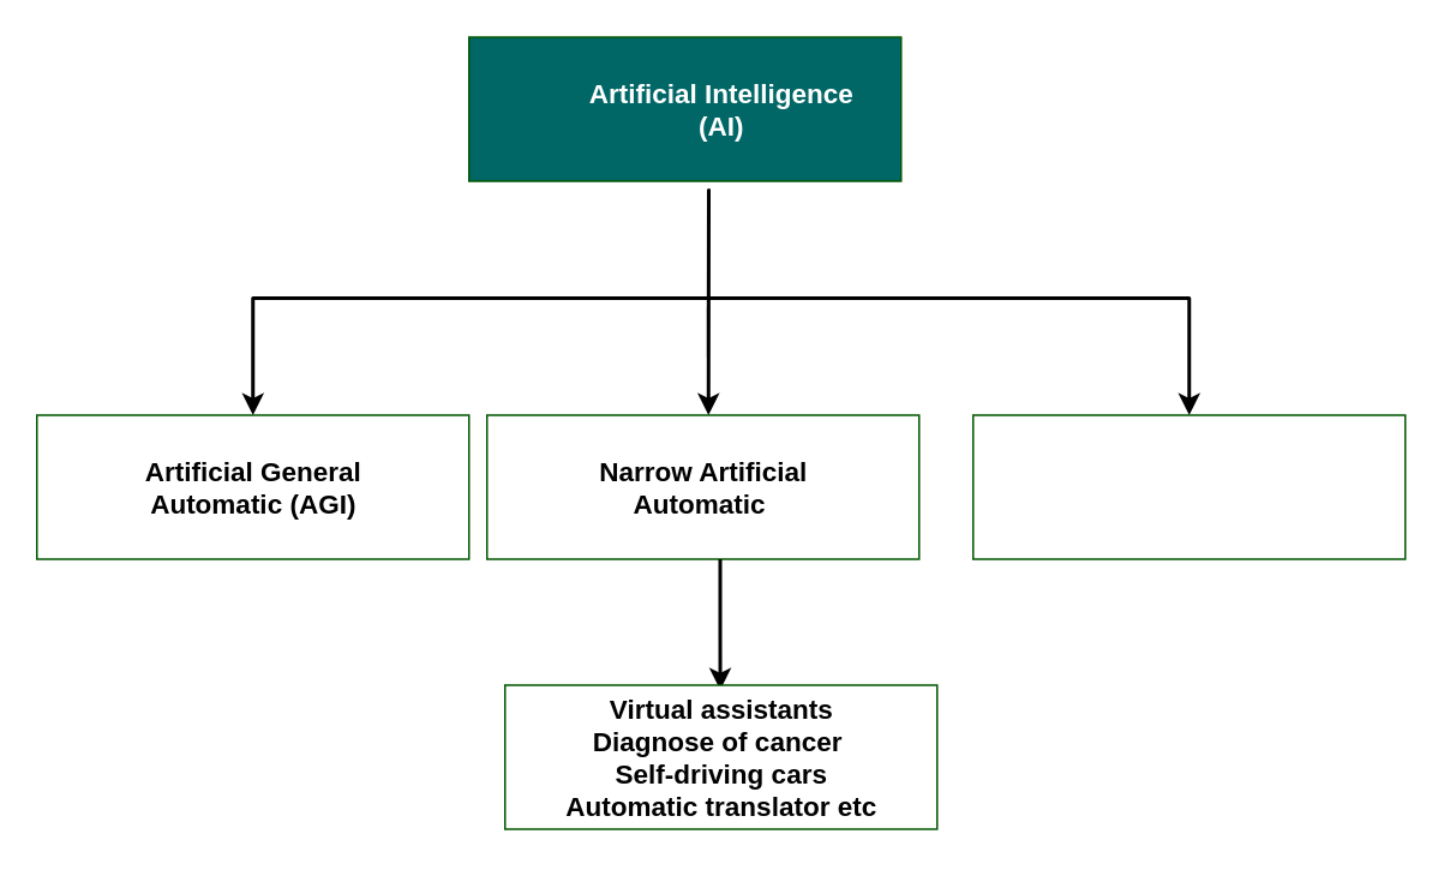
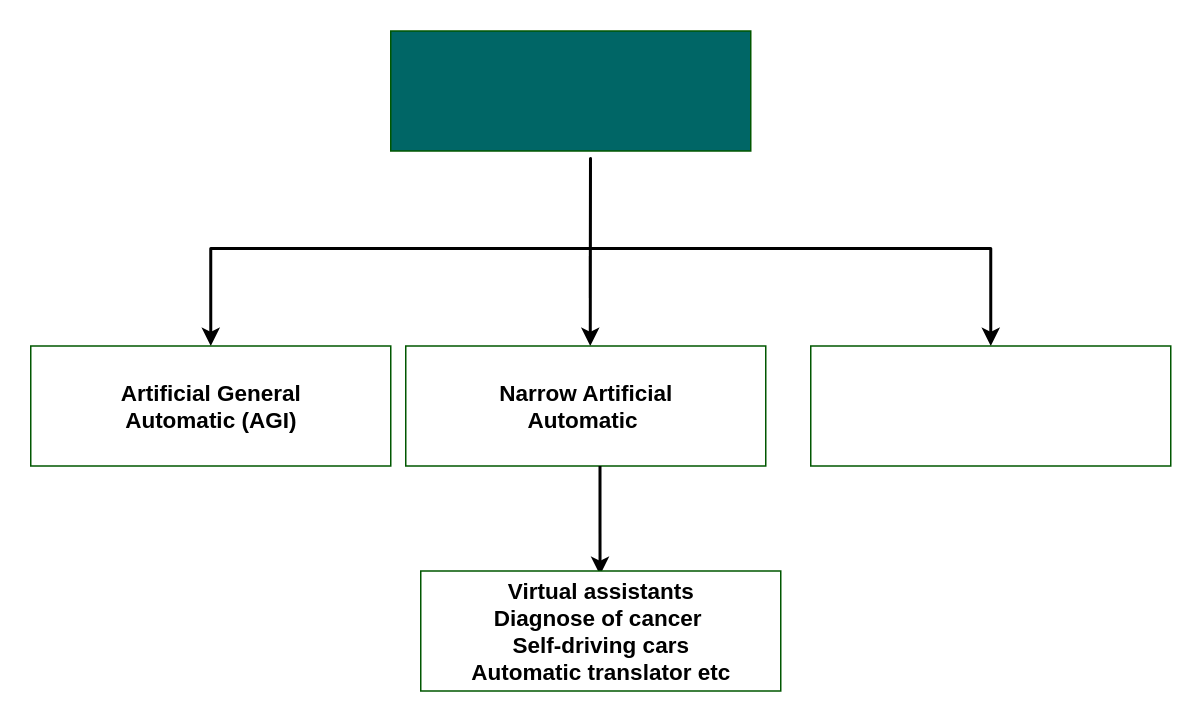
  <mxCell id="0" />
  <mxCell id="1" parent="0" />
  <mxCell id="2" value="Ar" style="verticalLabelPosition=bottom;verticalAlign=top;html=1;shape=mxgraph.basic.rect;fillColor2=none;strokeWidth=1;size=20;indent=5;fillColor=#006666;strokeColor=#005700;fontColor=#ffffff;" vertex="1" parent="1"><mxGeometry x="260" y="20" width="240" height="80" as="geometry" /></mxCell>
- <mxCell id="3" value="&lt;span style=&quot;font-size: 15px&quot;&gt;&lt;b&gt;Artificial Intelligence&lt;br&gt;(AI)&lt;br&gt;&lt;/b&gt;&lt;/span&gt;" style="text;html=1;resizable=0;autosize=1;align=center;verticalAlign=middle;points=[];fillColor=none;strokeColor=none;rounded=0;fontColor=#FFFFFF;" vertex="1" parent="1"><mxGeometry x="320" y="45" width="160" height="30" as="geometry" /></mxCell>
  <mxCell id="4" value="" style="line;strokeWidth=2;html=1;perimeter=backbonePerimeter;points=[];outlineConnect=0;fontColor=#FFFFFF;fillColor=#006666;" vertex="1" parent="1"><mxGeometry x="140" y="160" width="520" height="10" as="geometry" /></mxCell>
  <mxCell id="5" value="" style="endArrow=classic;html=1;fontColor=#FFFFFF;strokeWidth=2;" edge="1" parent="1"><mxGeometry width="50" height="50" relative="1" as="geometry"><mxPoint x="140" y="170" as="sourcePoint" /><mxPoint x="140" y="230" as="targetPoint" /><Array as="points"><mxPoint x="140" y="190" /><mxPoint x="140" y="200" /><mxPoint x="140" y="160" /></Array></mxGeometry></mxCell>
  <mxCell id="6" value="" style="endArrow=classic;html=1;fontColor=#FFFFFF;strokeWidth=2;" edge="1" parent="1"><mxGeometry width="50" height="50" relative="1" as="geometry"><mxPoint x="393" y="170" as="sourcePoint" /><mxPoint x="393" y="230" as="targetPoint" /><Array as="points"><mxPoint x="393" y="190" /><mxPoint x="393" y="200" /><mxPoint x="393.17" y="100" /></Array></mxGeometry></mxCell>
  <mxCell id="7" value="&lt;span style=&quot;background-color: rgb(0 , 0 , 0)&quot;&gt;&lt;b style=&quot;font-family: &amp;#34;helvetica&amp;#34; ; font-size: 15px ; font-style: normal ; letter-spacing: normal ; text-align: center ; text-indent: 0px ; text-transform: none ; word-spacing: 0px&quot;&gt;&lt;br&gt;&lt;/b&gt;&lt;/span&gt;" style="verticalLabelPosition=bottom;verticalAlign=top;html=1;shape=mxgraph.basic.rect;fillColor2=none;strokeWidth=1;size=20;indent=5;fillColor=#FFFFFF;strokeColor=#005700;fontColor=#ffffff;labelBorderColor=none;" vertex="1" parent="1"><mxGeometry x="20" y="230" width="240" height="80" as="geometry" /></mxCell>
  <mxCell id="8" value="Ar" style="verticalLabelPosition=bottom;verticalAlign=top;html=1;shape=mxgraph.basic.rect;fillColor2=none;strokeWidth=1;size=20;indent=5;fillColor=#FFFFFF;strokeColor=#005700;fontColor=#ffffff;labelBackgroundColor=none;" vertex="1" parent="1"><mxGeometry x="270" y="230" width="240" height="80" as="geometry" /></mxCell>
  <mxCell id="9" value="&lt;span style=&quot;font-size: 15px&quot;&gt;&lt;b&gt;Artificial General &lt;br&gt;Automatic (AGI)&lt;br&gt;&lt;/b&gt;&lt;/span&gt;" style="text;html=1;resizable=0;autosize=1;align=center;verticalAlign=middle;points=[];fillColor=none;strokeColor=none;rounded=0;fontColor=black;" vertex="1" parent="1"><mxGeometry x="70" y="255" width="140" height="30" as="geometry" /></mxCell>
  <mxCell id="10" value="&lt;b style=&quot;color: rgb(0 , 0 , 0) ; font-family: &amp;#34;helvetica&amp;#34; ; font-size: 15px ; font-style: normal ; letter-spacing: normal ; text-indent: 0px ; text-transform: none ; word-spacing: 0px ; background-color: rgb(255 , 255 , 255)&quot;&gt;Narrow Artificial&lt;br&gt;Automatic&amp;nbsp;&lt;/b&gt;" style="text;html=1;resizable=0;autosize=1;align=center;verticalAlign=middle;points=[];fillColor=none;strokeColor=none;rounded=0;fontColor=black;" vertex="1" parent="1"><mxGeometry x="325" y="255" width="130" height="30" as="geometry" /></mxCell>
  <mxCell id="11" value="" style="endArrow=classic;html=1;fontColor=#FFFFFF;strokeWidth=2;rounded=1;entryX=0.498;entryY=0.033;entryDx=0;entryDy=0;entryPerimeter=0;" edge="1" parent="1" target="12"><mxGeometry width="50" height="50" relative="1" as="geometry"><mxPoint x="399.5" y="310" as="sourcePoint" /><mxPoint x="400" y="375" as="targetPoint" /><Array as="points"><mxPoint x="399.5" y="330" /><mxPoint x="399.5" y="345" /></Array></mxGeometry></mxCell>
  <mxCell id="12" value="Ar" style="verticalLabelPosition=bottom;verticalAlign=top;html=1;shape=mxgraph.basic.rect;fillColor2=none;strokeWidth=1;size=20;indent=5;fillColor=#FFFFFF;strokeColor=#005700;fontColor=#ffffff;labelBackgroundColor=none;" vertex="1" parent="1"><mxGeometry x="280" y="380" width="240" height="80" as="geometry" /></mxCell>
  <mxCell id="13" value="&lt;b style=&quot;color: rgb(0 , 0 , 0) ; font-family: &amp;#34;helvetica&amp;#34; ; font-size: 15px ; font-style: normal ; letter-spacing: normal ; text-indent: 0px ; text-transform: none ; word-spacing: 0px ; background-color: rgb(255 , 255 , 255)&quot;&gt;Virtual assistants&lt;br&gt;Diagnose of cancer&amp;nbsp;&lt;br&gt;Self-driving cars&lt;br&gt;Automatic translator etc&lt;br&gt;&lt;/b&gt;" style="text;html=1;resizable=0;autosize=1;align=center;verticalAlign=middle;points=[];fillColor=none;strokeColor=none;rounded=0;fontColor=black;" vertex="1" parent="1"><mxGeometry x="305" y="390" width="190" height="60" as="geometry" /></mxCell>
  <mxCell id="14" value="" style="endArrow=classic;html=1;fontColor=#FFFFFF;strokeWidth=2;" edge="1" parent="1"><mxGeometry width="50" height="50" relative="1" as="geometry"><mxPoint x="660" y="170" as="sourcePoint" /><mxPoint x="660" y="230" as="targetPoint" /><Array as="points"><mxPoint x="660" y="190" /><mxPoint x="660" y="200" /><mxPoint x="660" y="160" /></Array></mxGeometry></mxCell>
  <mxCell id="15" value="&lt;span style=&quot;background-color: rgb(0 , 0 , 0)&quot;&gt;&lt;b style=&quot;font-family: &amp;#34;helvetica&amp;#34; ; font-size: 15px ; font-style: normal ; letter-spacing: normal ; text-align: center ; text-indent: 0px ; text-transform: none ; word-spacing: 0px&quot;&gt;&lt;br&gt;&lt;/b&gt;&lt;/span&gt;" style="verticalLabelPosition=bottom;verticalAlign=top;html=1;shape=mxgraph.basic.rect;fillColor2=none;strokeWidth=1;size=20;indent=5;fillColor=#FFFFFF;strokeColor=#005700;fontColor=#ffffff;labelBorderColor=none;" vertex="1" parent="1"><mxGeometry x="540" y="230" width="240" height="80" as="geometry" /></mxCell>
